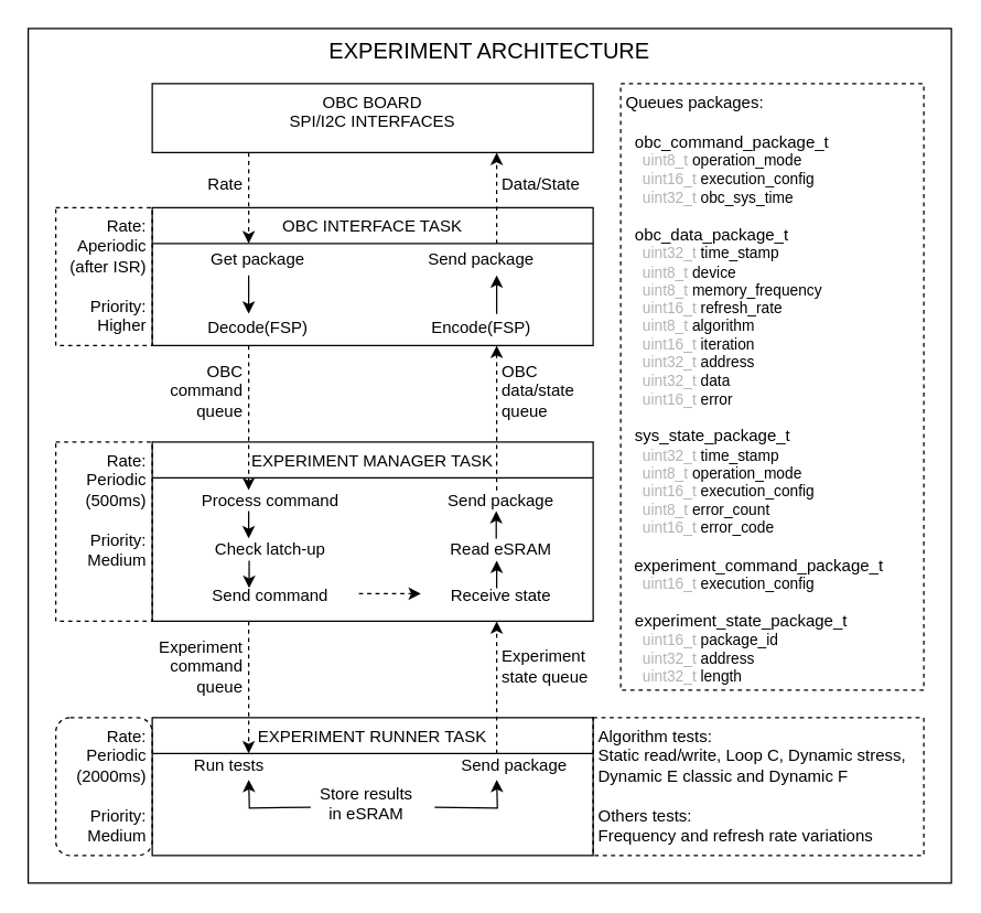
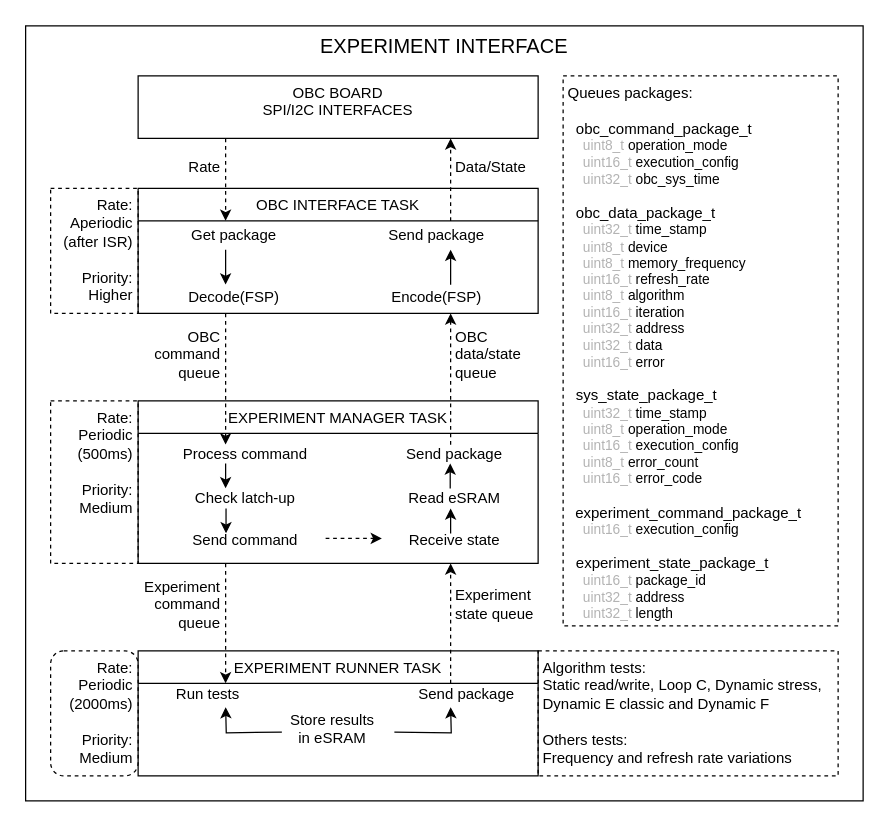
  <mxCell id="0" />
  <mxCell id="1" parent="0" />
  <mxCell id="2" value="OBC INTERFACE TASK" style="swimlane;fontStyle=0;childLayout=stackLayout;horizontal=1;startSize=26;fillColor=none;horizontalStack=0;resizeParent=1;resizeParentMax=0;resizeLast=0;collapsible=1;marginBottom=0;" vertex="1" parent="1"><mxGeometry x="110" y="150" width="320" height="100" as="geometry" /></mxCell>
  <mxCell id="3" value="" style="endArrow=classic;html=1;fontSize=12;" edge="1" parent="2"><mxGeometry width="50" height="50" relative="1" as="geometry"><mxPoint x="250" y="77" as="sourcePoint" /><mxPoint x="250" y="49" as="targetPoint" /></mxGeometry></mxCell>
  <mxCell id="4" value="&lt;table border=&quot;0&quot; width=&quot;100%&quot; style=&quot;width: 100% ; height: 100% ; border-collapse: collapse&quot;&gt;&lt;tbody&gt;&lt;tr&gt;&lt;td align=&quot;center&quot;&gt;Get package&lt;/td&gt;&lt;td align=&quot;center&quot;&gt;&lt;br&gt;&lt;/td&gt;&lt;td align=&quot;center&quot;&gt;Send package&lt;/td&gt;&lt;/tr&gt;&lt;tr&gt;&lt;td align=&quot;center&quot;&gt;&lt;br&gt;&lt;/td&gt;&lt;td align=&quot;center&quot;&gt;&lt;br&gt;&lt;/td&gt;&lt;td align=&quot;center&quot;&gt;&lt;br&gt;&lt;/td&gt;&lt;/tr&gt;&lt;tr&gt;&lt;td align=&quot;center&quot;&gt;Decode(FSP)&lt;br&gt;&lt;/td&gt;&lt;td align=&quot;center&quot;&gt;&lt;/td&gt;&lt;td align=&quot;center&quot;&gt;Encode(FSP)&lt;/td&gt;&lt;/tr&gt;&lt;/tbody&gt;&lt;/table&gt;" style="text;html=1;strokeColor=none;fillColor=none;overflow=fill;" vertex="1" parent="2"><mxGeometry y="26" width="320" height="74" as="geometry" /></mxCell>
  <mxCell id="5" value="" style="endArrow=classic;html=1;fontSize=12;" edge="1" parent="2"><mxGeometry width="50" height="50" relative="1" as="geometry"><mxPoint x="70" y="49" as="sourcePoint" /><mxPoint x="70" y="77" as="targetPoint" /></mxGeometry></mxCell>
- <mxCell id="6" value="EXPERIMENT ARCHITECTURE" style="rounded=0;whiteSpace=wrap;html=1;fillColor=none;fontSize=16;verticalAlign=top;" vertex="1" parent="1"><mxGeometry x="20" y="20" width="670" height="620" as="geometry" /></mxCell>
+ <mxCell id="6" value="EXPERIMENT INTERFACE" style="rounded=0;whiteSpace=wrap;html=1;fillColor=none;fontSize=16;verticalAlign=top;" vertex="1" parent="1"><mxGeometry x="20" y="20" width="670" height="620" as="geometry" /></mxCell>
  <mxCell id="7" value="EXPERIMENT MANAGER TASK" style="swimlane;fontStyle=0;childLayout=stackLayout;horizontal=1;startSize=26;fillColor=none;horizontalStack=0;resizeParent=1;resizeParentMax=0;resizeLast=0;collapsible=1;marginBottom=0;" vertex="1" parent="1"><mxGeometry x="110" y="320" width="320" height="130" as="geometry" /></mxCell>
  <mxCell id="8" value="" style="endArrow=classic;html=1;fontSize=12;" edge="1" parent="7"><mxGeometry width="50" height="50" relative="1" as="geometry"><mxPoint x="249.67" y="70" as="sourcePoint" /><mxPoint x="249.67" y="50" as="targetPoint" /></mxGeometry></mxCell>
  <mxCell id="9" value="" style="endArrow=classic;html=1;fontSize=12;" edge="1" parent="7"><mxGeometry width="50" height="50" relative="1" as="geometry"><mxPoint x="70.0" y="50" as="sourcePoint" /><mxPoint x="70.0" y="70" as="targetPoint" /></mxGeometry></mxCell>
  <mxCell id="10" value="" style="endArrow=classic;html=1;fontSize=12;" edge="1" parent="7"><mxGeometry width="50" height="50" relative="1" as="geometry"><mxPoint x="70.33" y="86" as="sourcePoint" /><mxPoint x="70.33" y="106" as="targetPoint" /></mxGeometry></mxCell>
  <mxCell id="11" value="&lt;table border=&quot;0&quot; width=&quot;100%&quot; style=&quot;width: 100% ; height: 100% ; border-collapse: collapse&quot;&gt;&lt;tbody&gt;&lt;tr&gt;&lt;td align=&quot;center&quot;&gt;Process command&lt;/td&gt;&lt;td align=&quot;center&quot;&gt;&lt;br&gt;&lt;/td&gt;&lt;td align=&quot;center&quot;&gt;Send package&lt;/td&gt;&lt;/tr&gt;&lt;tr&gt;&lt;td align=&quot;center&quot;&gt;Check latch-up&lt;/td&gt;&lt;td align=&quot;center&quot;&gt;&amp;nbsp;&amp;nbsp;&lt;/td&gt;&lt;td align=&quot;center&quot;&gt;Read eSRAM&lt;/td&gt;&lt;/tr&gt;&lt;tr&gt;&lt;td align=&quot;center&quot;&gt;Send command&lt;br&gt;&lt;/td&gt;&lt;td align=&quot;center&quot;&gt;&lt;/td&gt;&lt;td align=&quot;center&quot;&gt;Receive state&lt;/td&gt;&lt;/tr&gt;&lt;/tbody&gt;&lt;/table&gt;" style="text;html=1;strokeColor=none;fillColor=none;overflow=fill;" vertex="1" parent="7"><mxGeometry y="26" width="320" height="104" as="geometry" /></mxCell>
  <mxCell id="12" value="" style="endArrow=classic;html=1;fontSize=12;" edge="1" parent="7"><mxGeometry width="50" height="50" relative="1" as="geometry"><mxPoint x="250.0" y="106" as="sourcePoint" /><mxPoint x="250.0" y="86" as="targetPoint" /></mxGeometry></mxCell>
  <mxCell id="13" value="" style="endArrow=classic;html=1;fontSize=12;strokeColor=#000000;dashed=1;" edge="1" parent="7"><mxGeometry width="50" height="50" relative="1" as="geometry"><mxPoint x="150" y="110" as="sourcePoint" /><mxPoint x="195" y="110" as="targetPoint" /></mxGeometry></mxCell>
  <mxCell id="14" value="EXPERIMENT RUNNER TASK" style="swimlane;fontStyle=0;childLayout=stackLayout;horizontal=1;startSize=26;fillColor=none;horizontalStack=0;resizeParent=1;resizeParentMax=0;resizeLast=0;collapsible=1;marginBottom=0;" vertex="1" parent="1"><mxGeometry x="110" y="520" width="320" height="100" as="geometry" /></mxCell>
  <mxCell id="15" value="&lt;table border=&quot;0&quot; width=&quot;100%&quot; style=&quot;width: 100% ; height: 100% ; border-collapse: collapse&quot;&gt;&lt;tbody&gt;&lt;tr&gt;&lt;td align=&quot;center&quot;&gt;&amp;nbsp; &amp;nbsp; Run tests&amp;nbsp;&amp;nbsp;&lt;/td&gt;&lt;td align=&quot;center&quot;&gt;&lt;br&gt;&lt;/td&gt;&lt;td align=&quot;center&quot;&gt;Send package&lt;/td&gt;&lt;/tr&gt;&lt;tr&gt;&lt;td align=&quot;center&quot;&gt;&lt;br&gt;&lt;/td&gt;&lt;td align=&quot;center&quot;&gt;Store results&lt;br&gt;in eSRAM&lt;/td&gt;&lt;td align=&quot;center&quot;&gt;&lt;br&gt;&lt;/td&gt;&lt;/tr&gt;&lt;tr&gt;&lt;td align=&quot;center&quot;&gt;&lt;br&gt;&lt;/td&gt;&lt;td align=&quot;center&quot;&gt;&lt;/td&gt;&lt;td align=&quot;center&quot;&gt;&lt;br&gt;&lt;/td&gt;&lt;/tr&gt;&lt;/tbody&gt;&lt;/table&gt;" style="text;html=1;strokeColor=none;fillColor=none;overflow=fill;" vertex="1" parent="14"><mxGeometry y="26" width="320" height="74" as="geometry" /></mxCell>
  <mxCell id="16" value="" style="endArrow=classic;html=1;fontSize=12;strokeColor=#000000;edgeStyle=orthogonalEdgeStyle;rounded=0;" edge="1" parent="14"><mxGeometry width="50" height="50" relative="1" as="geometry"><mxPoint x="205" y="65" as="sourcePoint" /><mxPoint x="250" y="45" as="targetPoint" /></mxGeometry></mxCell>
  <mxCell id="17" value="" style="endArrow=classic;html=1;fontSize=12;strokeColor=#000000;edgeStyle=orthogonalEdgeStyle;rounded=0;" edge="1" parent="14"><mxGeometry width="50" height="50" relative="1" as="geometry"><mxPoint x="115" y="65" as="sourcePoint" /><mxPoint x="70" y="45" as="targetPoint" /></mxGeometry></mxCell>
  <mxCell id="18" value="" style="edgeStyle=orthogonalEdgeStyle;rounded=0;orthogonalLoop=1;jettySize=auto;html=1;fontSize=16;dashed=1;" edge="1" parent="1"><mxGeometry relative="1" as="geometry"><mxPoint x="180" y="450" as="sourcePoint" /><mxPoint x="180" y="546" as="targetPoint" /><Array as="points"><mxPoint x="180" y="490" /><mxPoint x="180" y="490" /></Array></mxGeometry></mxCell>
  <mxCell id="19" value="" style="edgeStyle=orthogonalEdgeStyle;rounded=0;orthogonalLoop=1;jettySize=auto;html=1;fontSize=16;dashed=1;" edge="1" parent="1"><mxGeometry relative="1" as="geometry"><mxPoint x="359.999" y="546" as="sourcePoint" /><mxPoint x="359.999" y="450" as="targetPoint" /><Array as="points"><mxPoint x="359.97" y="480" /><mxPoint x="359.97" y="480" /></Array></mxGeometry></mxCell>
  <mxCell id="20" value="Experiment&lt;br&gt;command&lt;br&gt;queue" style="text;html=1;strokeColor=none;fillColor=none;align=right;verticalAlign=middle;whiteSpace=wrap;rounded=0;fontSize=12;" vertex="1" parent="1"><mxGeometry x="108" y="463" width="70" height="40" as="geometry" /></mxCell>
  <mxCell id="21" value="Experiment&lt;br&gt;state queue" style="text;html=1;strokeColor=none;fillColor=none;align=left;verticalAlign=middle;whiteSpace=wrap;rounded=0;fontSize=12;" vertex="1" parent="1"><mxGeometry x="362" y="463" width="70" height="40" as="geometry" /></mxCell>
  <mxCell id="22" value="" style="edgeStyle=orthogonalEdgeStyle;rounded=0;orthogonalLoop=1;jettySize=auto;html=1;fontSize=16;dashed=1;" edge="1" parent="1"><mxGeometry relative="1" as="geometry"><mxPoint x="180" y="250" as="sourcePoint" /><mxPoint x="180" y="355" as="targetPoint" /><Array as="points"><mxPoint x="180" y="290" /><mxPoint x="180" y="290" /></Array></mxGeometry></mxCell>
  <mxCell id="23" value="" style="edgeStyle=orthogonalEdgeStyle;rounded=0;orthogonalLoop=1;jettySize=auto;html=1;fontSize=16;dashed=1;" edge="1" parent="1"><mxGeometry relative="1" as="geometry"><mxPoint x="360" y="355" as="sourcePoint" /><mxPoint x="360" y="250" as="targetPoint" /><Array as="points"><mxPoint x="359.97" y="280" /><mxPoint x="359.97" y="280" /></Array></mxGeometry></mxCell>
  <mxCell id="24" value="OBC&lt;br&gt;command&lt;br&gt;queue" style="text;html=1;strokeColor=none;fillColor=none;align=right;verticalAlign=middle;whiteSpace=wrap;rounded=0;fontSize=12;" vertex="1" parent="1"><mxGeometry x="108" y="263" width="70" height="40" as="geometry" /></mxCell>
  <mxCell id="25" value="OBC data/state queue" style="text;html=1;strokeColor=none;fillColor=none;align=left;verticalAlign=middle;whiteSpace=wrap;rounded=0;fontSize=12;" vertex="1" parent="1"><mxGeometry x="362" y="263" width="70" height="40" as="geometry" /></mxCell>
  <mxCell id="26" value="" style="edgeStyle=orthogonalEdgeStyle;rounded=0;orthogonalLoop=1;jettySize=auto;html=1;fontSize=16;dashed=1;" edge="1" parent="1"><mxGeometry relative="1" as="geometry"><mxPoint x="180" y="110" as="sourcePoint" /><mxPoint x="180" y="176" as="targetPoint" /><Array as="points"><mxPoint x="180" y="120" /><mxPoint x="180" y="120" /></Array></mxGeometry></mxCell>
  <mxCell id="27" value="" style="edgeStyle=orthogonalEdgeStyle;rounded=0;orthogonalLoop=1;jettySize=auto;html=1;fontSize=16;dashed=1;" edge="1" parent="1"><mxGeometry relative="1" as="geometry"><mxPoint x="360" y="176" as="sourcePoint" /><mxPoint x="360" y="110" as="targetPoint" /><Array as="points"><mxPoint x="359.97" y="110" /><mxPoint x="359.97" y="110" /></Array></mxGeometry></mxCell>
  <mxCell id="28" value="Rate" style="text;html=1;strokeColor=none;fillColor=none;align=right;verticalAlign=middle;whiteSpace=wrap;rounded=0;fontSize=12;" vertex="1" parent="1"><mxGeometry x="108" y="113" width="70" height="40" as="geometry" /></mxCell>
  <mxCell id="29" value="Data/State" style="text;html=1;strokeColor=none;fillColor=none;align=left;verticalAlign=middle;whiteSpace=wrap;rounded=0;fontSize=12;" vertex="1" parent="1"><mxGeometry x="362" y="113" width="70" height="40" as="geometry" /></mxCell>
  <mxCell id="30" value="OBC BOARD&lt;br&gt;SPI/I2C INTERFACES" style="rounded=0;whiteSpace=wrap;html=1;fillColor=none;fontSize=12;verticalAlign=top;" vertex="1" parent="1"><mxGeometry x="110" y="60" width="320" height="50" as="geometry" /></mxCell>
  <mxCell id="31" value="Rate:&lt;br&gt;Aperiodic &lt;br&gt;(after ISR)&lt;br&gt;&lt;br&gt;Priority:&lt;br&gt;Higher" style="rounded=0;whiteSpace=wrap;html=1;fillColor=none;fontSize=12;verticalAlign=top;dashed=1;align=right;spacingRight=2;" vertex="1" parent="1"><mxGeometry x="40" y="150" width="70" height="100" as="geometry" /></mxCell>
  <mxCell id="32" value="Rate:&lt;br&gt;Periodic&lt;br&gt;(500ms)&lt;br&gt;&lt;br&gt;Priority:&lt;br&gt;Medium" style="rounded=0;whiteSpace=wrap;html=1;fillColor=none;fontSize=12;verticalAlign=top;dashed=1;align=right;spacingRight=2;" vertex="1" parent="1"><mxGeometry x="40" y="320" width="70" height="130" as="geometry" /></mxCell>
  <mxCell id="33" value="Rate:&lt;br&gt;Periodic&lt;br&gt;(2000ms)&lt;br&gt;&lt;br&gt;Priority:&lt;br&gt;Medium" style="whiteSpace=wrap;html=1;fillColor=none;fontSize=12;verticalAlign=top;dashed=1;align=right;spacingRight=2;rounded=1;" vertex="1" parent="1"><mxGeometry x="40" y="520" width="70" height="100" as="geometry" /></mxCell>
  <mxCell id="34" value="Algorithm tests:&lt;br&gt;Static read/write, Loop C, Dynamic stress, Dynamic E classic and Dynamic F&lt;br&gt;&lt;br&gt;Others tests:&lt;br&gt;Frequency and refresh rate variations" style="rounded=0;whiteSpace=wrap;html=1;fillColor=none;fontSize=12;verticalAlign=top;dashed=1;align=left;spacingLeft=2;" vertex="1" parent="1"><mxGeometry x="430" y="520" width="240" height="100" as="geometry" /></mxCell>
  <mxCell id="35" value="Queues packages:&lt;br&gt;&lt;br&gt;&amp;nbsp; obc_command_package_t&lt;br&gt;&lt;div style=&quot;font-size: 11px&quot;&gt;&lt;font style=&quot;font-size: 11px&quot;&gt;&amp;nbsp; &amp;nbsp; &lt;font color=&quot;#b3b3b3&quot; style=&quot;font-size: 11px&quot;&gt;uint8_t &lt;/font&gt;operation_mode&lt;/font&gt;&lt;/div&gt;&lt;div style=&quot;font-size: 11px&quot;&gt;&lt;font style=&quot;font-size: 11px&quot;&gt;&amp;nbsp; &amp;nbsp; &lt;font color=&quot;#b3b3b3&quot; style=&quot;font-size: 11px&quot;&gt;uint16_t &lt;/font&gt;execution_config&lt;/font&gt;&lt;/div&gt;&lt;div style=&quot;font-size: 11px&quot;&gt;&lt;font style=&quot;font-size: 11px&quot;&gt;&amp;nbsp; &amp;nbsp; &lt;font color=&quot;#b3b3b3&quot; style=&quot;font-size: 11px&quot;&gt;uint32_t &lt;/font&gt;obc_sys_time&lt;/font&gt;&lt;/div&gt;&lt;div style=&quot;font-size: 11px&quot;&gt;&lt;font style=&quot;font-size: 11px&quot;&gt;&lt;br&gt;&lt;/font&gt;&lt;/div&gt;&lt;div style=&quot;font-size: 11px&quot;&gt;&lt;font style=&quot;font-size: 11px&quot;&gt;&lt;b style=&quot;font-size: 12px&quot;&gt;&amp;nbsp; &lt;/b&gt;&lt;span style=&quot;font-size: 12px&quot;&gt;obc_data_package_t&lt;/span&gt;&lt;br&gt;&lt;/font&gt;&lt;/div&gt;&lt;div style=&quot;font-size: 11px&quot;&gt;&lt;div&gt;&lt;font style=&quot;font-size: 11px&quot;&gt;&lt;span style=&quot;font-size: 11px&quot;&gt;&amp;nbsp; &amp;nbsp; &lt;/span&gt;&lt;font style=&quot;font-size: 11px&quot;&gt;&lt;font color=&quot;#b3b3b3&quot; style=&quot;font-size: 11px&quot;&gt;uint32_t &lt;/font&gt;time_stamp&lt;/font&gt;&lt;/font&gt;&lt;/div&gt;&lt;div&gt;&lt;font style=&quot;font-size: 11px&quot;&gt;&amp;nbsp; &amp;nbsp; &lt;font color=&quot;#b3b3b3&quot; style=&quot;font-size: 11px&quot;&gt;uint8_t &lt;/font&gt;device&lt;/font&gt;&lt;/div&gt;&lt;div&gt;&lt;font style=&quot;font-size: 11px&quot;&gt;&amp;nbsp; &amp;nbsp; &lt;font color=&quot;#b3b3b3&quot; style=&quot;font-size: 11px&quot;&gt;uint8_t &lt;/font&gt;memory_frequency&lt;/font&gt;&lt;/div&gt;&lt;div&gt;&lt;font style=&quot;font-size: 11px&quot;&gt;&amp;nbsp; &amp;nbsp; &lt;font color=&quot;#b3b3b3&quot; style=&quot;font-size: 11px&quot;&gt;uint16_t&lt;/font&gt; refresh_rate&lt;/font&gt;&lt;/div&gt;&lt;div&gt;&lt;font style=&quot;font-size: 11px&quot;&gt;&amp;nbsp; &amp;nbsp; &lt;font color=&quot;#b3b3b3&quot; style=&quot;font-size: 11px&quot;&gt;uint8_t &lt;/font&gt;algorithm&lt;/font&gt;&lt;/div&gt;&lt;div&gt;&lt;font style=&quot;font-size: 11px&quot;&gt;&amp;nbsp; &amp;nbsp; &lt;font color=&quot;#b3b3b3&quot; style=&quot;font-size: 11px&quot;&gt;uint16_t &lt;/font&gt;iteration&lt;/font&gt;&lt;/div&gt;&lt;div&gt;&lt;font style=&quot;font-size: 11px&quot;&gt;&amp;nbsp; &amp;nbsp; &lt;font color=&quot;#b3b3b3&quot; style=&quot;font-size: 11px&quot;&gt;uint32_t &lt;/font&gt;address&lt;/font&gt;&lt;/div&gt;&lt;div&gt;&lt;font style=&quot;font-size: 11px&quot;&gt;&amp;nbsp; &amp;nbsp; &lt;font color=&quot;#b3b3b3&quot; style=&quot;font-size: 11px&quot;&gt;uint32_t &lt;/font&gt;data&lt;/font&gt;&lt;/div&gt;&lt;div&gt;&lt;font style=&quot;font-size: 11px&quot;&gt;&amp;nbsp; &amp;nbsp; &lt;font color=&quot;#b3b3b3&quot; style=&quot;font-size: 11px&quot;&gt;uint16_t &lt;/font&gt;error&lt;/font&gt;&lt;/div&gt;&lt;/div&gt;&lt;div style=&quot;font-size: 11px&quot;&gt;&lt;font style=&quot;font-size: 11px&quot;&gt;&lt;br&gt;&lt;/font&gt;&lt;/div&gt;&lt;div style=&quot;font-size: 11px&quot;&gt;&lt;font style=&quot;font-size: 11px&quot;&gt;&lt;span style=&quot;font-size: 12px&quot;&gt;&amp;nbsp; sys_state_package_t&lt;/span&gt;&lt;br&gt;&lt;/font&gt;&lt;/div&gt;&lt;div&gt;&lt;div style=&quot;font-size: 11px&quot;&gt;&lt;font style=&quot;font-size: 11px&quot;&gt;&amp;nbsp; &amp;nbsp; &lt;font color=&quot;#b3b3b3&quot;&gt;uint32_t &lt;/font&gt;time_stamp&lt;/font&gt;&lt;/div&gt;&lt;div style=&quot;font-size: 11px&quot;&gt;&lt;font style=&quot;font-size: 11px&quot;&gt;&amp;nbsp; &amp;nbsp; &lt;font color=&quot;#b3b3b3&quot;&gt;uint8_t &lt;/font&gt;operation_mode&lt;/font&gt;&lt;/div&gt;&lt;div style=&quot;font-size: 11px&quot;&gt;&lt;font style=&quot;font-size: 11px&quot;&gt;&amp;nbsp; &amp;nbsp; &lt;font color=&quot;#b3b3b3&quot;&gt;uint16_t &lt;/font&gt;execution_config&lt;/font&gt;&lt;/div&gt;&lt;div style=&quot;font-size: 11px&quot;&gt;&lt;font style=&quot;font-size: 11px&quot;&gt;&amp;nbsp; &amp;nbsp; &lt;font color=&quot;#b3b3b3&quot;&gt;uint8_t &lt;/font&gt;error_count&lt;/font&gt;&lt;/div&gt;&lt;div style=&quot;font-size: 11px&quot;&gt;&lt;font style=&quot;font-size: 11px&quot;&gt;&amp;nbsp; &amp;nbsp; &lt;font color=&quot;#b3b3b3&quot;&gt;uint16_t &lt;/font&gt;error_code&lt;/font&gt;&lt;/div&gt;&lt;div style=&quot;font-size: 11px&quot;&gt;&lt;font style=&quot;font-size: 11px&quot;&gt;&lt;br&gt;&lt;/font&gt;&lt;/div&gt;&lt;div&gt;&lt;font style=&quot;font-size: 11px&quot;&gt;&amp;nbsp; &lt;/font&gt;&lt;font style=&quot;font-size: 12px&quot;&gt;experiment_command_package_t&lt;/font&gt;&lt;/div&gt;&lt;div style=&quot;font-size: 11px&quot;&gt;&amp;nbsp; &amp;nbsp; &lt;font color=&quot;#b3b3b3&quot;&gt;uint16_t &lt;/font&gt;execution_config&lt;/div&gt;&lt;/div&gt;&lt;div style=&quot;font-size: 11px&quot;&gt;&lt;br&gt;&lt;/div&gt;&lt;div&gt;&lt;font style=&quot;font-size: 12px&quot;&gt;&amp;nbsp; experiment_state_package_t&lt;/font&gt;&lt;br&gt;&lt;/div&gt;&lt;div style=&quot;font-size: 11px&quot;&gt;&lt;div&gt;&lt;font color=&quot;#b3b3b3&quot;&gt;&amp;nbsp; &amp;nbsp; uint16_t&lt;/font&gt; package_id&lt;/div&gt;&lt;div&gt;&lt;font color=&quot;#b3b3b3&quot;&gt;&amp;nbsp; &amp;nbsp; uint32_t &lt;/font&gt;address&lt;/div&gt;&lt;div&gt;&lt;font color=&quot;#b3b3b3&quot;&gt;&amp;nbsp; &amp;nbsp; uint32_t &lt;/font&gt;length&lt;/div&gt;&lt;/div&gt;" style="rounded=0;whiteSpace=wrap;html=1;fillColor=none;fontSize=12;verticalAlign=top;dashed=1;align=left;spacingLeft=2;" vertex="1" parent="1"><mxGeometry x="450" y="60" width="220" height="440" as="geometry" /></mxCell>
